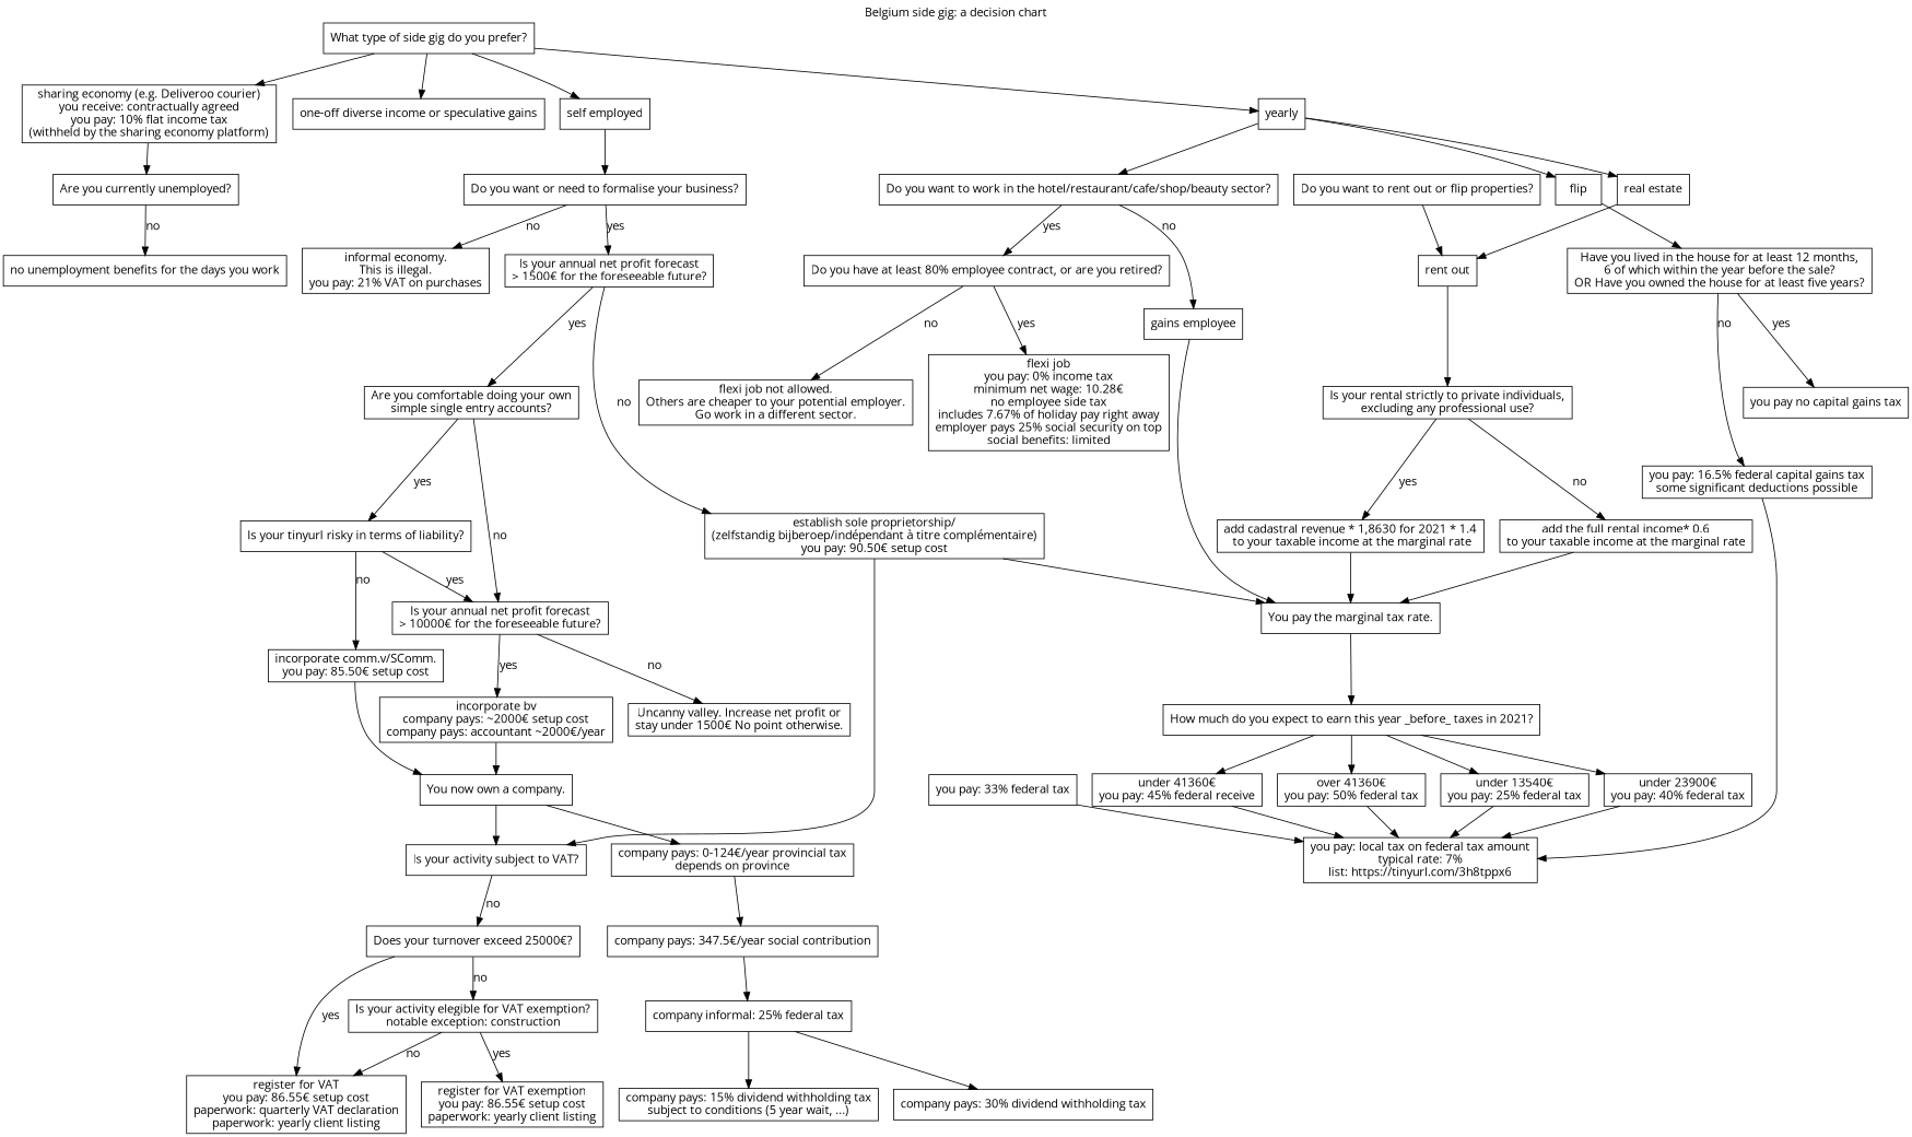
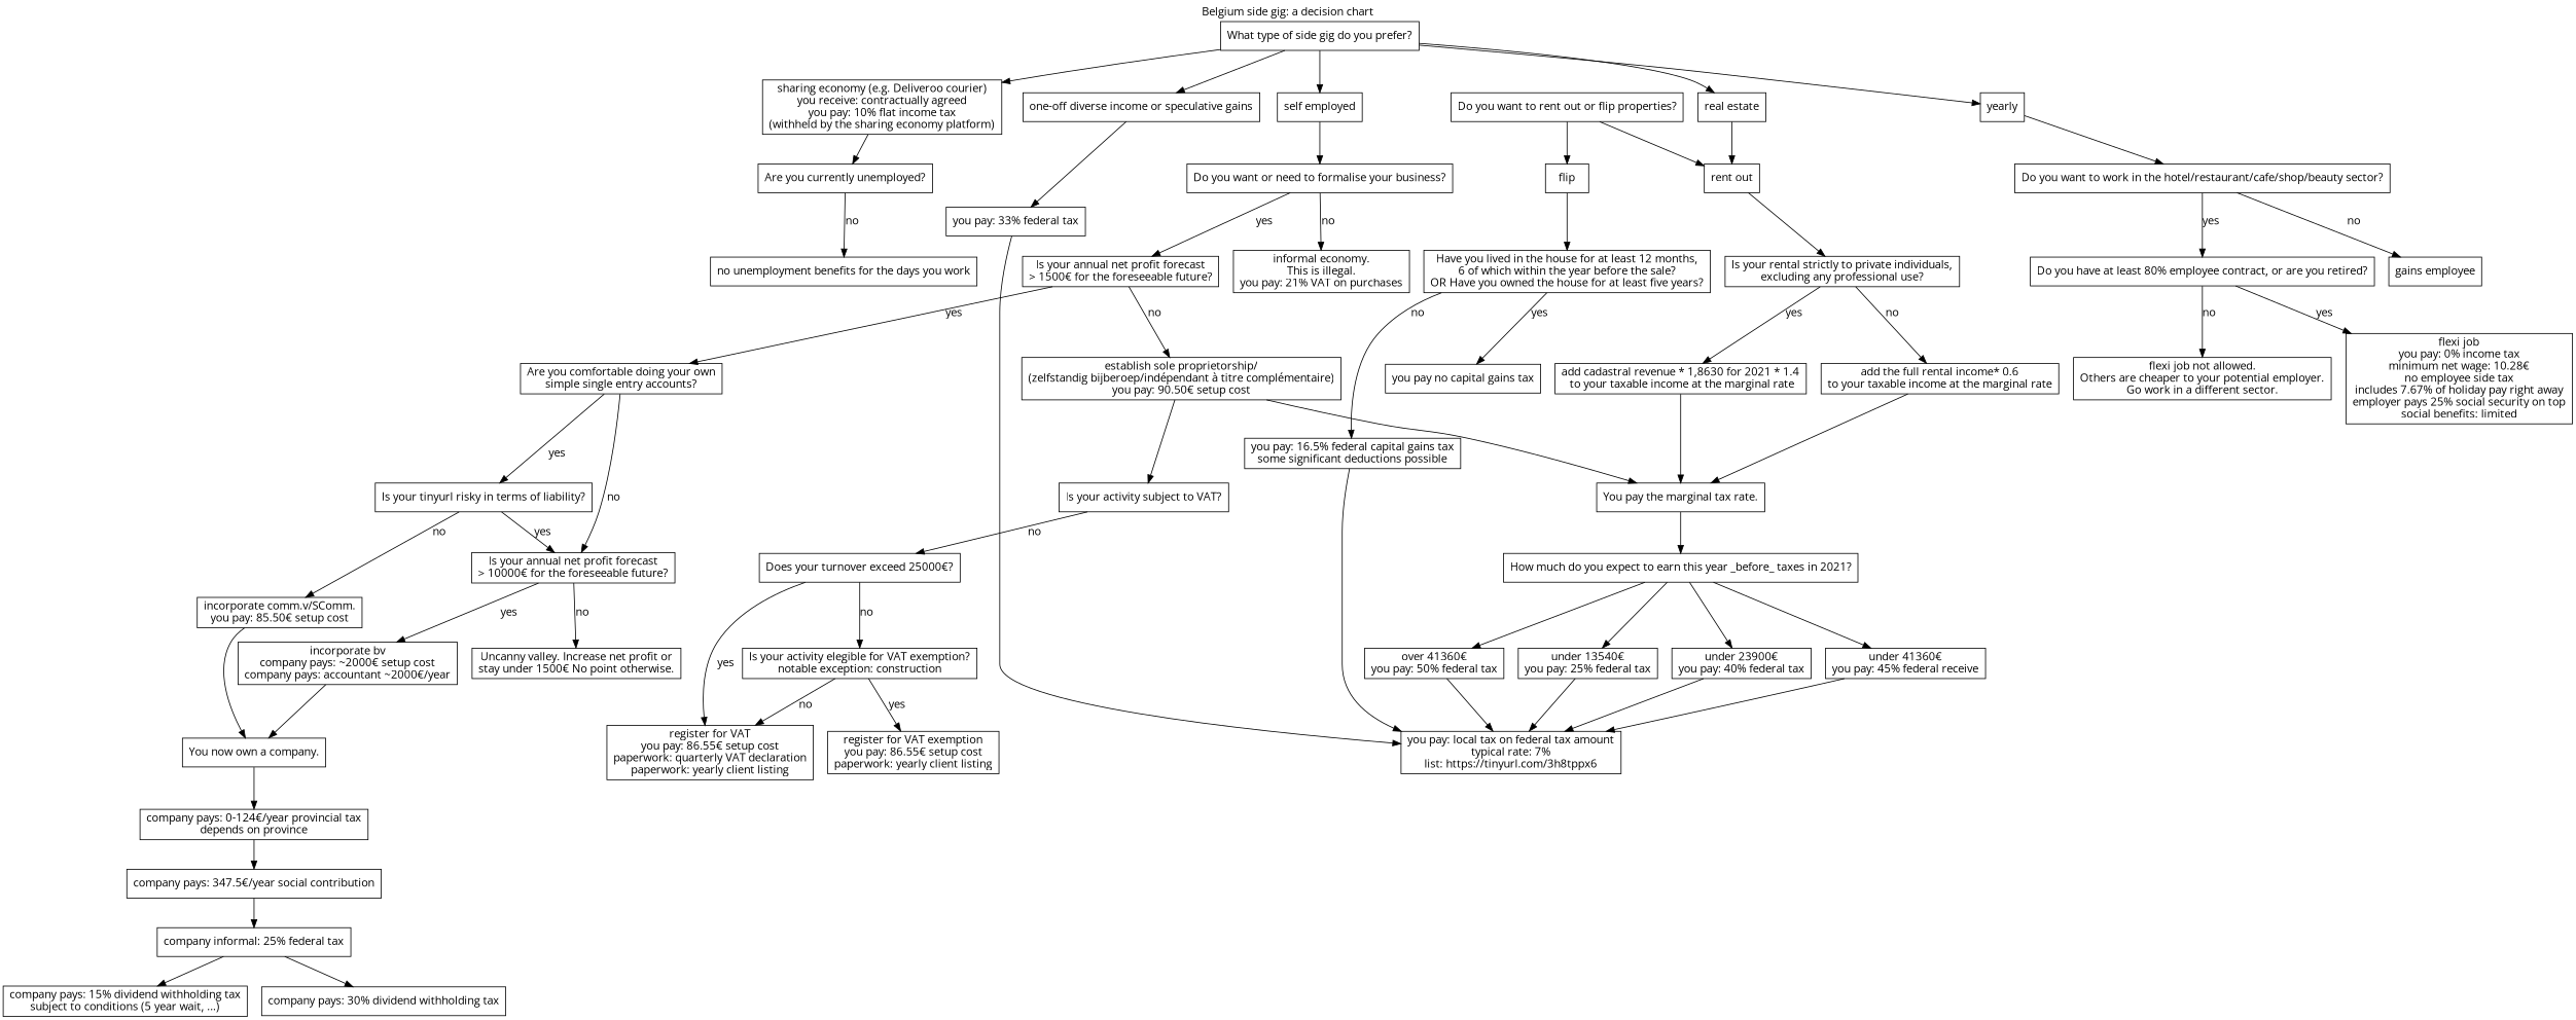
  digraph {
    fontname="Open Sans"
    label="Belgium side gig: a decision chart"
    labelloc=t
    node [fontname="Open Sans" shape=box]
    edge [fontname="Open Sans"]
    n1 [label="What type of side gig do you prefer?"]
    n2 [label="sharing economy (e.g. Deliveroo courier)\nyou receive: contractually agreed\nyou pay: 10% flat income tax\n(withheld by the sharing economy platform)"]
    n3 [label="one-off diverse income or speculative gains"]
    n4 [label="self employed"]
    n5 [label="real estate"]
    n6 [label=yearly]
    n7 [label="Are you currently unemployed?"]
    n8 [label="you pay: 33% federal tax"]
    n9 [label="Do you want or need to formalise your business?"]
    n10 [label="rent out"]
    n11 [label="Do you want to work in the hotel/restaurant/cafe/shop/beauty sector?"]
    n12 [label="Do you have at least 80% employee contract, or are you retired?"]
    n13 [label="gains employee"]
    n14 [label="flexi job\nyou pay: 0% income tax\nminimum net wage: 10.28€\nno employee side tax\nincludes 7.67% of holiday pay right away\nemployer pays 25% social security on top\nsocial benefits: limited"]
    n15 [label="flexi job not allowed.\nOthers are cheaper to your potential employer.\nGo work in a different sector."]
    n16 [label="You pay the marginal tax rate."]
    n17 [label="How much do you expect to earn this year _before_ taxes in 2021?"]
    n18 [label="under 13540€\nyou pay: 25% federal tax"]
    n19 [label="under 23900€\nyou pay: 40% federal tax"]
    n20 [label="under 41360€\nyou pay: 45% federal receive"]
    n21 [label="over 41360€\nyou pay: 50% federal tax"]
    n22 [label="you pay: local tax on federal tax amount\ntypical rate: 7%\nlist: https://tinyurl.com/3h8tppx6"]
    n23 [label="no unemployment benefits for the days you work"]
    n24 [label="informal economy.\nThis is illegal.\nyou pay: 21% VAT on purchases"]
    n25 [label="Is your annual net profit forecast\n> 1500€ for the foreseeable future?"]
    n26 [label="Are you comfortable doing your own\nsimple single entry accounts?"]
    n27 [label="establish sole proprietorship/\n(zelfstandig bijberoep/indépendant à titre complémentaire)\nyou pay: 90.50€ setup cost"]
    n28 [label="Is your tinyurl risky in terms of liability?"]
    n29 [label="Is your annual net profit forecast\n> 10000€ for the foreseeable future?"]
    n30 [label="Is your activity subject to VAT?"]
    n31 [label="incorporate comm.v/SComm.\nyou pay: 85.50€ setup cost"]
    n32 [label="Uncanny valley. Increase net profit or\nstay under 1500€ No point otherwise."]
    n33 [label="incorporate bv\ncompany pays: ~2000€ setup cost\ncompany pays: accountant ~2000€/year"]
    n34 [label="You now own a company."]
    n35 [label="company pays: 0-124€/year provincial tax\ndepends on province"]
    n36 [label="company pays: 347.5€/year social contribution"]
    n37 [label="Does your turnover exceed 25000€?"]
    n38 [label="company informal: 25% federal tax"]
    n39 [label="company pays: 15% dividend withholding tax\nsubject to conditions (5 year wait, ...)"]
    n40 [label="company pays: 30% dividend withholding tax"]
    n41 [label="register for VAT\nyou pay: 86.55€ setup cost\npaperwork: quarterly VAT declaration\npaperwork: yearly client listing"]
    n42 [label="Is your activity elegible for VAT exemption?\nnotable exception: construction"]
    n43 [label="register for VAT exemption\nyou pay: 86.55€ setup cost\npaperwork: yearly client listing"]
    n44 [label="Do you want to rent out or flip properties?"]
    flip
    n46 [label="Is your rental strictly to private individuals,\nexcluding any professional use?"]
    n47 [label="Have you lived in the house for at least 12 months,\n6 of which within the year before the sale?\nOR Have you owned the house for at least five years?"]
    n48 [label="add cadastral revenue * 1,8630 for 2021 * 1.4\n to your taxable income at the marginal rate"]
    n49 [label="add the full rental income* 0.6\nto your taxable income at the marginal rate"]
    n50 [label="you pay: 16.5% federal capital gains tax\nsome significant deductions possible"]
    n51 [label="you pay no capital gains tax"]
    n1 -> n2
    n1 -> n3
    n1 -> n4
-   n6 -> n5
+   n1 -> n5
    n1 -> n6
    n2 -> n7
+   n3 -> n8
    n4 -> n9
    n5 -> n10
    n6 -> n11
    n7 -> n23 [label=no]
    n8 -> n22
    n9 -> n24 [label=no]
    n9 -> n25 [label=yes]
    n10 -> n46
    n11 -> n12 [label=yes]
    n11 -> n13 [label=no]
    n12 -> n14 [label=yes]
    n12 -> n15 [label=no]
-   n13 -> n16
    n16 -> n17
    n17 -> n18
    n17 -> n19
    n17 -> n20
    n17 -> n21
    n18 -> n22
    n19 -> n22
    n20 -> n22
    n21 -> n22
    n25 -> n26 [label=yes]
    n25 -> n27 [label=no]
    n26 -> n28 [label=yes]
    n26 -> n29 [label=no]
    n27 -> n16
    n27 -> n30
    n28 -> n29 [label=yes]
    n28 -> n31 [label=no]
    n29 -> n32 [label=no]
    n29 -> n33 [label=yes]
    n30 -> n37 [label=no]
    n31 -> n34
    n33 -> n34
-   n34 -> n30
    n34 -> n35
    n35 -> n36
    n36 -> n38
    n37 -> n41 [label=yes]
    n37 -> n42 [label=no]
    n38 -> n39
    n38 -> n40
    n42 -> n41 [label=no]
    n42 -> n43 [label=yes]
    n44 -> n10
-   n6 -> flip
+   n44 -> flip
    flip -> n47
    n46 -> n48 [label=yes]
    n46 -> n49 [label=no]
    n47 -> n50 [label=no]
    n47 -> n51 [label=yes]
    n48 -> n16
    n49 -> n16
    n50 -> n22
  }
